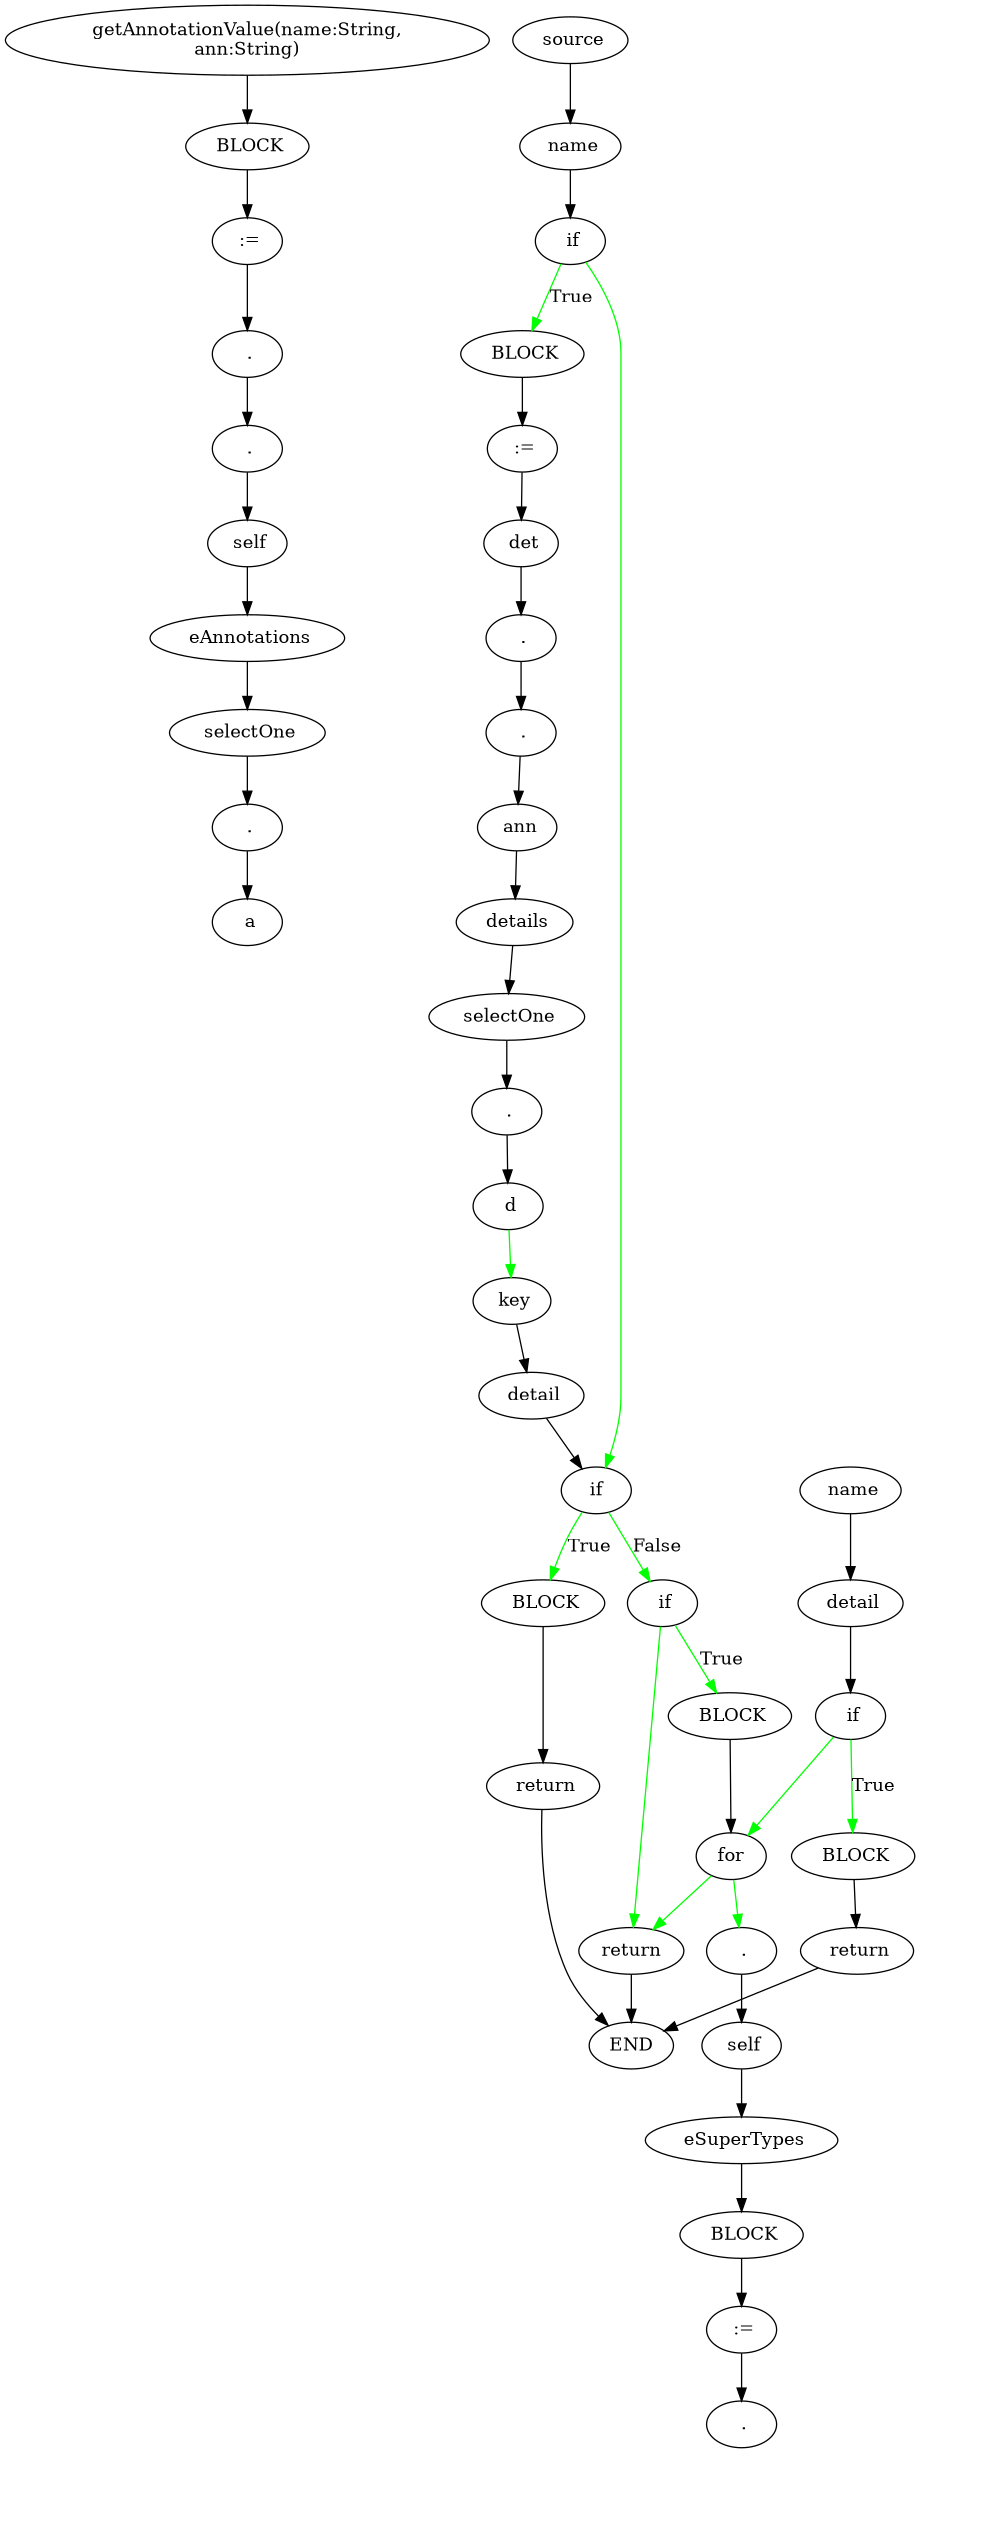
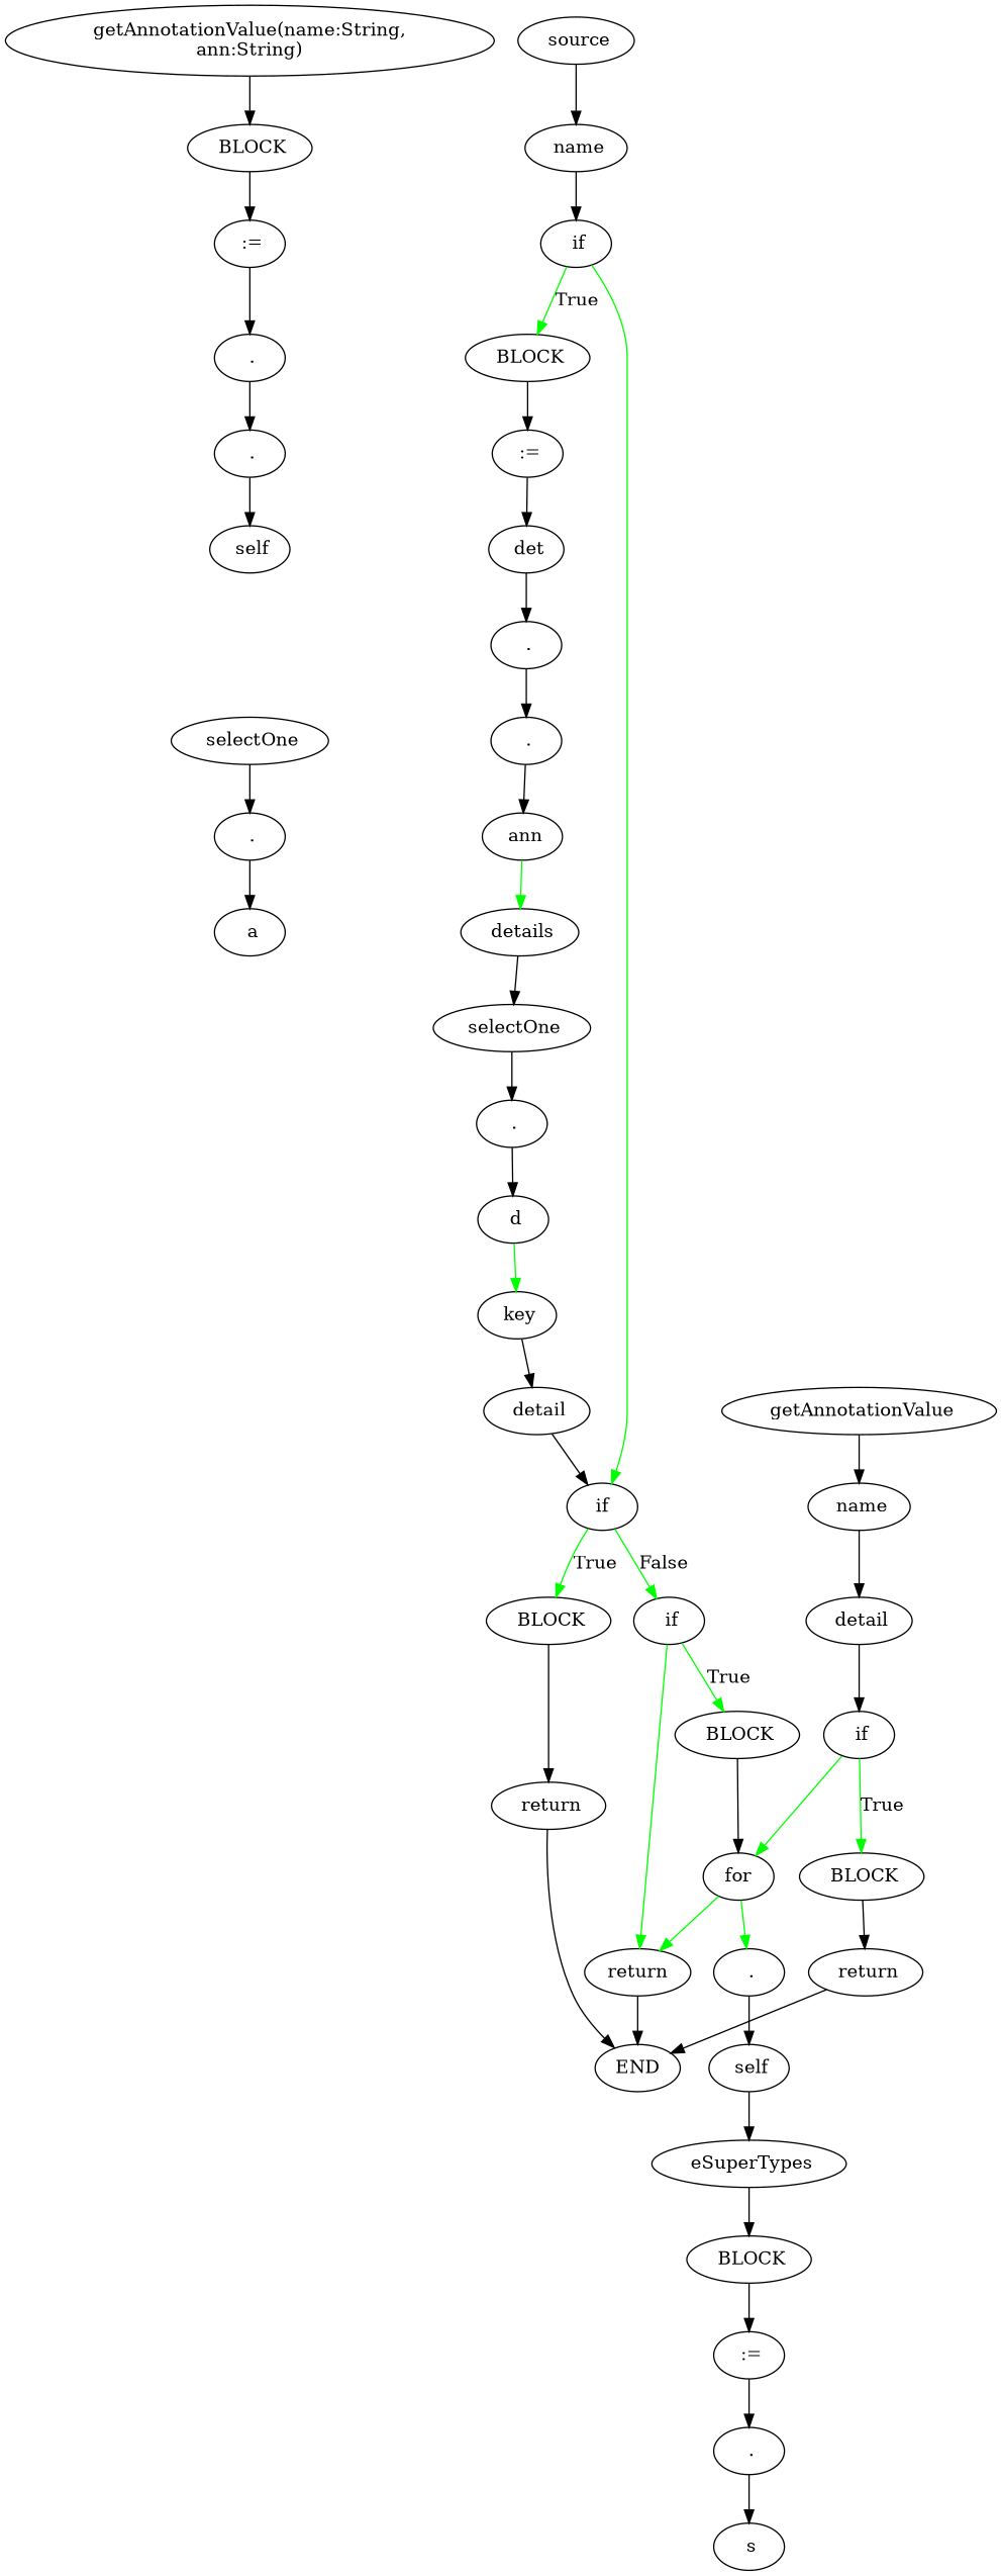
  digraph {
    fontname="DejaVu Serif"
    node [fontname="DejaVu Serif"]
    edge [color=black fontname="DejaVu Serif"]
    n1 [label=" getAnnotationValue(name:String, \nann:String)"]
    n2 [label=" BLOCK"]
    n3 [label=" :="]
    n4 [label=" ."]
    n5 [label=" ."]
    n6 [label=" self"]
-   n7 [label=" eAnnotations"]
    n8 [label=" selectOne"]
    n9 [label=" ."]
    n10 [label=" a"]
    n11 [label=" source"]
    n12 [label=" name"]
    n13 [label=" if"]
    n14 [label=" BLOCK"]
    n15 [label=if]
    n16 [label=" :="]
    n17 [label=" BLOCK"]
    n18 [label=" if"]
    n19 [label=" det"]
    n20 [label=" return"]
    n21 [label=" BLOCK"]
    n22 [label=return]
    n23 [label=" ."]
    n24 [label=END]
    n25 [label=for]
    n26 [label=" ."]
    n27 [label=" ."]
    n28 [label=" ann"]
    n29 [label=" self"]
    n30 [label=" details"]
    n31 [label=" eSuperTypes"]
    n32 [label=" selectOne"]
    n33 [label=" BLOCK"]
    n34 [label=" ."]
    n35 [label=" :="]
    n36 [label=" d"]
    n37 [label=" ."]
    n38 [label=" key"]
+   n39 [label=" s"]
    n40 [label=" detail"]
+   n41 [label=" getAnnotationValue"]
    n42 [label=" name"]
    n43 [label=" detail"]
    n44 [label=" if"]
    n45 [label=" BLOCK"]
    n46 [label=" return"]
    n1 -> n2
    n2 -> n3
    n3 -> n4
    n4 -> n5
    n5 -> n6
-   n6 -> n7
-   n7 -> n8
    n8 -> n9
    n9 -> n10
    n11 -> n12
    n12 -> n13
    n13 -> n14 [color=green label=True]
    n13 -> n15 [color=green]
    n14 -> n16
    n15 -> n17 [color=green label=True]
    n15 -> n18 [color=green label=False]
    n16 -> n19
    n17 -> n20
    n18 -> n21 [color=green label=True]
    n18 -> n22 [color=green]
    n19 -> n23
    n20 -> n24
    n21 -> n25
    n22 -> n24
    n23 -> n26
    n25 -> n22 [color=green]
    n25 -> n27 [color=green]
    n26 -> n28
    n27 -> n29
-   n28 -> n30
+   n28 -> n30 [color=green]
    n29 -> n31
    n30 -> n32
    n31 -> n33
    n32 -> n34
    n33 -> n35
    n34 -> n36
    n35 -> n37
    n36 -> n38 [color=green]
+   n37 -> n39
    n38 -> n40
    n40 -> n15
+   n41 -> n42
    n42 -> n43
    n43 -> n44
    n44 -> n25 [color=green]
    n44 -> n45 [color=green label=True]
    n45 -> n46
    n46 -> n24
  }
